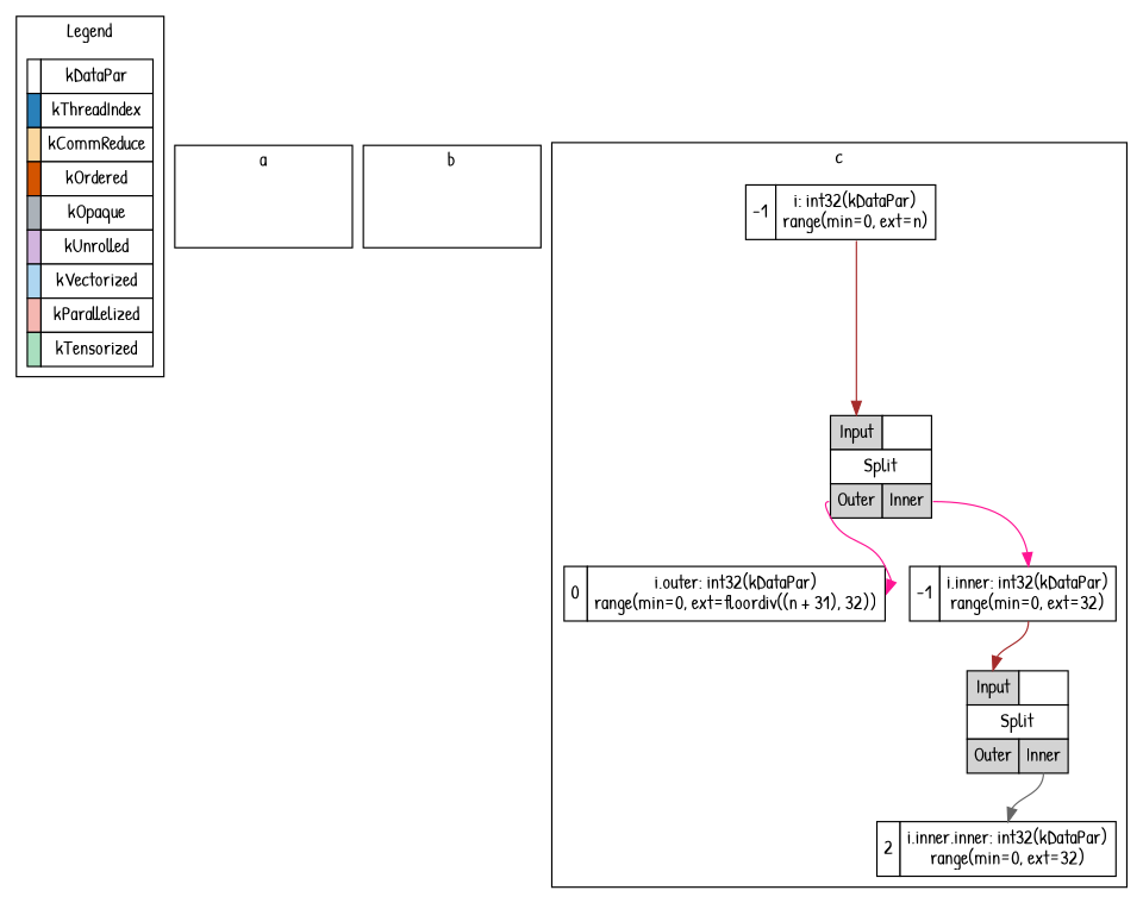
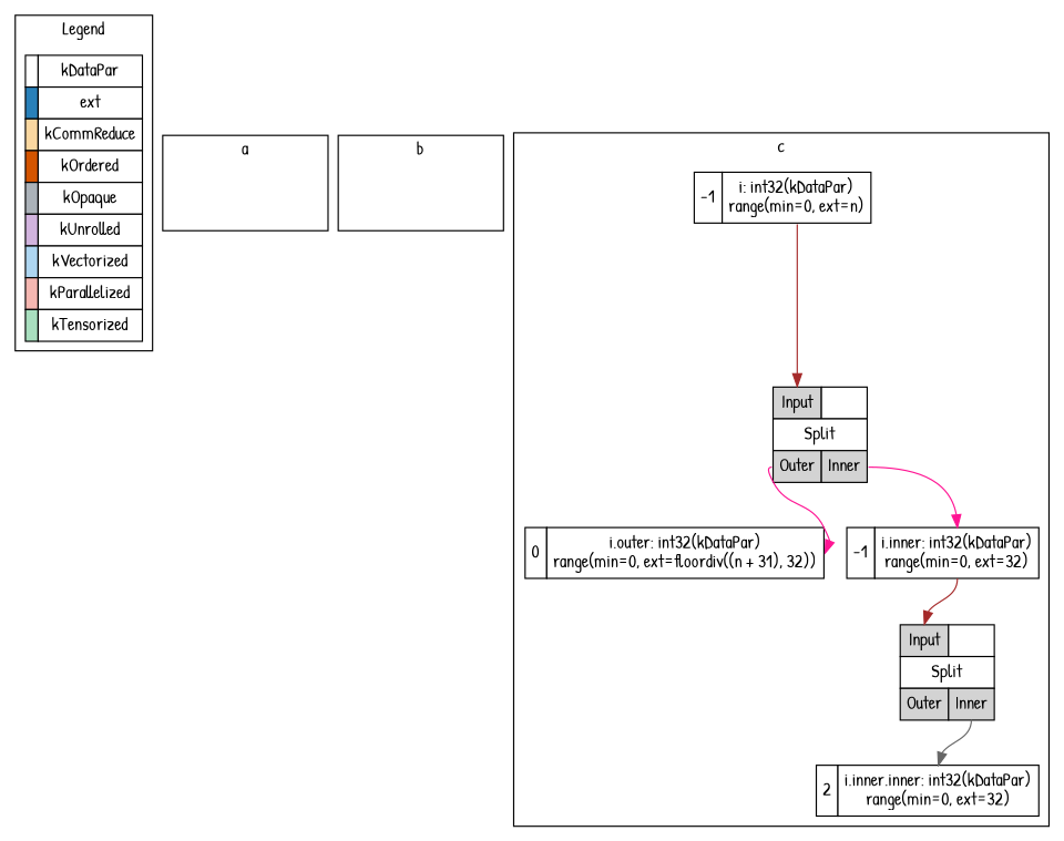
  digraph {
    fontname="Patrick Hand"
    rankdir=TB
    node [fontname="Patrick Hand" margin=0 shape=none]
    edge [color=brown fontname="Patrick Hand" headport=itervar tailport=itervar]
-   n1 [label=<<TABLE BORDER="0" CELLBORDER="1" CELLSPACING="0" CELLPADDING="4"><TR><TD BGCOLOR="#FFFFFF"></TD><TD BGCOLOR="white">kDataPar</TD></TR><TR><TD BGCOLOR="#2980B9"></TD><TD BGCOLOR="white">kThreadIndex</TD></TR><TR><TD BGCOLOR="#FAD7A0"></TD><TD BGCOLOR="white">kCommReduce</TD></TR><TR><TD BGCOLOR="#D35400"></TD><TD BGCOLOR="white">kOrdered</TD></TR><TR><TD BGCOLOR="#ABB2B9"></TD><TD BGCOLOR="white">kOpaque</TD></TR><TR><TD BGCOLOR="#D2B4DE"></TD><TD BGCOLOR="white">kUnrolled</TD></TR><TR><TD BGCOLOR="#AED6F1"></TD><TD BGCOLOR="white">kVectorized</TD></TR><TR><TD BGCOLOR="#F5B7B1"></TD><TD BGCOLOR="white">kParallelized</TD></TR><TR><TD BGCOLOR="#A9DFBF"></TD><TD BGCOLOR="white">kTensorized</TD></TR></TABLE>>]
+   n1 [label=<<TABLE BORDER="0" CELLBORDER="1" CELLSPACING="0" CELLPADDING="4"><TR><TD BGCOLOR="#FFFFFF"></TD><TD BGCOLOR="white">kDataPar</TD></TR><TR><TD BGCOLOR="#2980B9"></TD><TD BGCOLOR="white">ext</TD></TR><TR><TD BGCOLOR="#FAD7A0"></TD><TD BGCOLOR="white">kCommReduce</TD></TR><TR><TD BGCOLOR="#D35400"></TD><TD BGCOLOR="white">kOrdered</TD></TR><TR><TD BGCOLOR="#ABB2B9"></TD><TD BGCOLOR="white">kOpaque</TD></TR><TR><TD BGCOLOR="#D2B4DE"></TD><TD BGCOLOR="white">kUnrolled</TD></TR><TR><TD BGCOLOR="#AED6F1"></TD><TD BGCOLOR="white">kVectorized</TD></TR><TR><TD BGCOLOR="#F5B7B1"></TD><TD BGCOLOR="white">kParallelized</TD></TR><TR><TD BGCOLOR="#A9DFBF"></TD><TD BGCOLOR="white">kTensorized</TD></TR></TABLE>>]
    a_placeholder [style=invis margin="" shape=""]
    b_placeholder [style=invis margin="" shape=""]
    n4 [label=<<TABLE BORDER="0" CELLBORDER="1" CELLSPACING="0" CELLPADDING="4"><TR><TD PORT="IterVar_2_0" BGCOLOR="#FFFFFF">-1</TD><TD BGCOLOR="white" PORT="itervar">i: int32(kDataPar)<br/>range(min=0, ext=n)</TD></TR></TABLE>>]
    n5 [label=<<TABLE BORDER="0" CELLBORDER="1" CELLSPACING="0" CELLPADDING="4"><TR><TD BGCOLOR="lightgrey" PORT="Input">Input</TD><TD BGCOLOR="white"></TD></TR><TR><TD BGCOLOR="white" COLSPAN="2" PORT="relation">Split</TD></TR><TR><TD BGCOLOR="lightgrey" PORT="Outer">Outer</TD><TD BGCOLOR="lightgrey" PORT="Inner">Inner</TD></TR></TABLE>>]
    n6 [label=<<TABLE BORDER="0" CELLBORDER="1" CELLSPACING="0" CELLPADDING="4"><TR><TD PORT="IterVar_2_1" BGCOLOR="#FFFFFF">0</TD><TD BGCOLOR="white" PORT="itervar">i.outer: int32(kDataPar)<br/>range(min=0, ext=floordiv((n + 31), 32))</TD></TR></TABLE>>]
    n7 [label=<<TABLE BORDER="0" CELLBORDER="1" CELLSPACING="0" CELLPADDING="4"><TR><TD PORT="IterVar_2_2" BGCOLOR="#FFFFFF">-1</TD><TD BGCOLOR="white" PORT="itervar">i.inner: int32(kDataPar)<br/>range(min=0, ext=32)</TD></TR></TABLE>>]
    n8 [label=<<TABLE BORDER="0" CELLBORDER="1" CELLSPACING="0" CELLPADDING="4"><TR><TD BGCOLOR="lightgrey" PORT="Input">Input</TD><TD BGCOLOR="white"></TD></TR><TR><TD BGCOLOR="white" COLSPAN="2" PORT="relation">Split</TD></TR><TR><TD BGCOLOR="lightgrey" PORT="Outer">Outer</TD><TD BGCOLOR="lightgrey" PORT="Inner">Inner</TD></TR></TABLE>>]
    n9 [label=<<TABLE BORDER="0" CELLBORDER="1" CELLSPACING="0" CELLPADDING="4"><TR><TD PORT="IterVar_2_4" BGCOLOR="#FFFFFF">2</TD><TD BGCOLOR="white" PORT="itervar">i.inner.inner: int32(kDataPar)<br/>range(min=0, ext=32)</TD></TR></TABLE>>]
    subgraph cluster_1 {
      label=Legend
      n1
    }
    subgraph cluster_2 {
      label=a
      a_placeholder
    }
    subgraph cluster_3 {
      label=b
      b_placeholder
    }
    subgraph cluster_4 {
      label=c
      n4
      n5
      n6
      n7
      n8
      n9
    }
    n4 -> n5 [headport=Input]
    n5 -> n6 [color=deeppink tailport=Outer]
    n5 -> n7 [color=deeppink tailport=Inner]
    n7 -> n8 [headport=Input]
    n8 -> n9 [color=gray40 tailport=Inner]
  }
